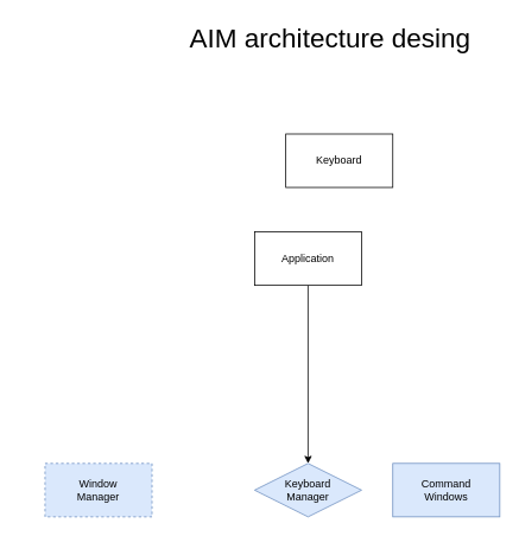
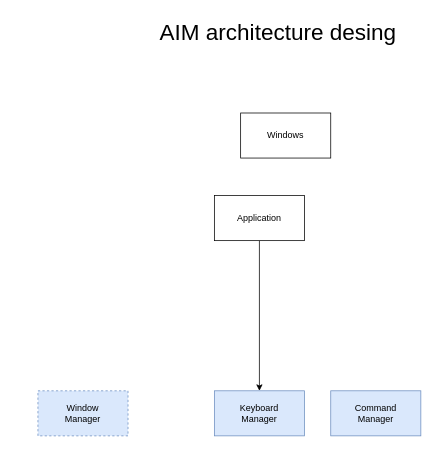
  <mxCell id="0" />
  <mxCell id="1" parent="0" />
  <mxCell id="2" value="&lt;div style=&quot;font-size: 30px;&quot;&gt;&lt;font style=&quot;font-size: 30px;&quot;&gt;AIM architecture desing&lt;/font&gt;&lt;/div&gt;&lt;div style=&quot;font-size: 30px;&quot;&gt;&lt;font style=&quot;font-size: 30px;&quot;&gt;&lt;br&gt;&lt;/font&gt;&lt;/div&gt;" style="text;html=1;strokeColor=none;fillColor=none;align=center;verticalAlign=middle;whiteSpace=wrap;rounded=0;" vertex="1" parent="1"><mxGeometry x="190" y="20" width="360" height="80" as="geometry" /></mxCell>
  <mxCell id="3" value="&lt;div&gt;Window&lt;/div&gt;&lt;div&gt;Manager&lt;br&gt;&lt;/div&gt;" style="rounded=0;whiteSpace=wrap;html=1;fillColor=#dae8fc;strokeColor=#6c8ebf;dashed=1;" vertex="1" parent="1"><mxGeometry x="50" y="520" width="120" height="60" as="geometry" /></mxCell>
- <mxCell id="4" value="Keyboard" style="rounded=0;whiteSpace=wrap;html=1;" vertex="1" parent="1"><mxGeometry x="320" y="150" width="120" height="60" as="geometry" /></mxCell>
+ <mxCell id="4" value="Windows" style="rounded=0;whiteSpace=wrap;html=1;" vertex="1" parent="1"><mxGeometry x="320" y="150" width="120" height="60" as="geometry" /></mxCell>
  <mxCell id="5" value="" style="edgeStyle=orthogonalEdgeStyle;rounded=0;orthogonalLoop=1;jettySize=auto;html=1;" edge="1" parent="1"><mxGeometry relative="1" as="geometry"><mxPoint x="20" y="250" as="sourcePoint" /></mxGeometry></mxCell>
  <mxCell id="6" value="...." style="edgeLabel;html=1;align=center;verticalAlign=middle;resizable=0;points=[];" vertex="1" connectable="0" parent="5"><mxGeometry x="0.05" relative="1" as="geometry"><mxPoint as="offset" /></mxGeometry></mxCell>
- <mxCell id="7" value="&lt;div&gt;Keyboard&lt;/div&gt;&lt;div&gt;Manager&lt;br&gt;&lt;/div&gt;" style="rhombus;whiteSpace=wrap;html=1;fillColor=#dae8fc;strokeColor=#6c8ebf;" vertex="1" parent="1"><mxGeometry x="285" y="520" width="120" height="60" as="geometry" /></mxCell>
+ <mxCell id="7" value="&lt;div&gt;Keyboard&lt;/div&gt;&lt;div&gt;Manager&lt;br&gt;&lt;/div&gt;" style="whiteSpace=wrap;html=1;fillColor=#dae8fc;strokeColor=#6c8ebf;" vertex="1" parent="1"><mxGeometry x="285" y="520" width="120" height="60" as="geometry" /></mxCell>
  <mxCell id="8" style="edgeStyle=orthogonalEdgeStyle;rounded=0;orthogonalLoop=1;jettySize=auto;html=1;" edge="1" parent="1" source="9" target="7"><mxGeometry relative="1" as="geometry" /></mxCell>
  <mxCell id="9" value="Application" style="whiteSpace=wrap;html=1;" vertex="1" parent="1"><mxGeometry x="285" y="260" width="120" height="60" as="geometry" /></mxCell>
- <mxCell id="10" value="&lt;div&gt;Command&lt;/div&gt;&lt;div&gt;Windows&lt;br&gt;&lt;/div&gt;" style="whiteSpace=wrap;html=1;fillColor=#dae8fc;strokeColor=#6c8ebf;" vertex="1" parent="1"><mxGeometry x="440" y="520" width="120" height="60" as="geometry" /></mxCell>
+ <mxCell id="10" value="&lt;div&gt;Command&lt;/div&gt;&lt;div&gt;Manager&lt;br&gt;&lt;/div&gt;" style="whiteSpace=wrap;html=1;fillColor=#dae8fc;strokeColor=#6c8ebf;" vertex="1" parent="1"><mxGeometry x="440" y="520" width="120" height="60" as="geometry" /></mxCell>
